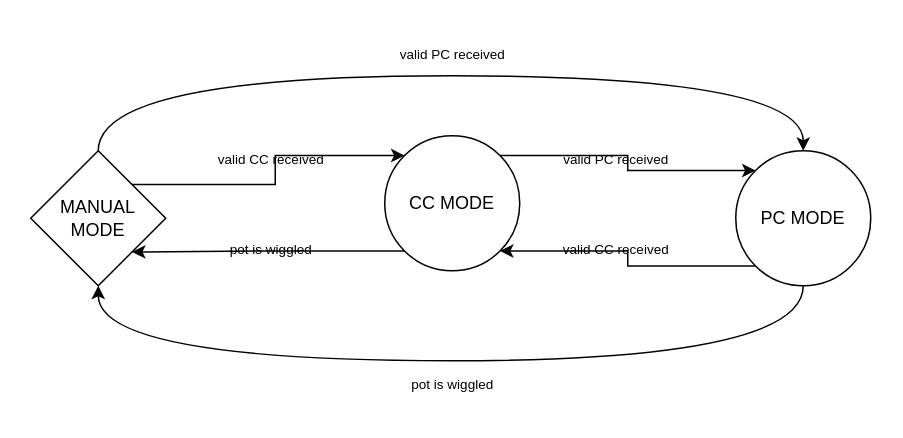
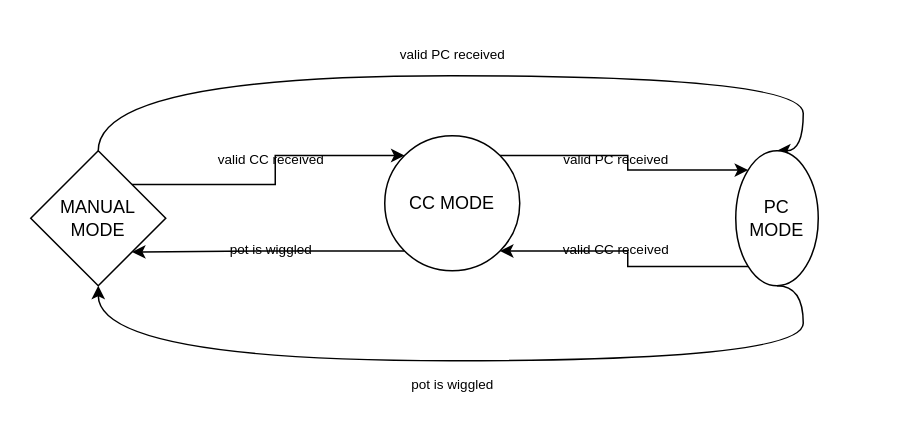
  <mxCell id="0" />
  <mxCell id="1" parent="0" />
  <mxCell id="2" style="edgeStyle=orthogonalEdgeStyle;rounded=0;orthogonalLoop=1;jettySize=auto;html=1;exitX=1;exitY=0;exitDx=0;exitDy=0;entryX=0;entryY=0;entryDx=0;entryDy=0;" edge="1" parent="1" source="4" target="7"><mxGeometry relative="1" as="geometry" /></mxCell>
  <mxCell id="3" style="edgeStyle=orthogonalEdgeStyle;rounded=0;orthogonalLoop=1;jettySize=auto;html=1;exitX=0.5;exitY=0;exitDx=0;exitDy=0;entryX=0.5;entryY=0;entryDx=0;entryDy=0;curved=1;" edge="1" parent="1" source="4" target="10"><mxGeometry relative="1" as="geometry"><Array as="points"><mxPoint x="65" y="50" /><mxPoint x="535" y="50" /></Array></mxGeometry></mxCell>
  <mxCell id="4" value="MANUAL MODE" style="rhombus;whiteSpace=wrap;html=1;aspect=fixed;" vertex="1" parent="1"><mxGeometry x="20" y="100" width="90" height="90" as="geometry" /></mxCell>
  <mxCell id="5" style="edgeStyle=orthogonalEdgeStyle;rounded=0;orthogonalLoop=1;jettySize=auto;html=1;exitX=0;exitY=1;exitDx=0;exitDy=0;entryX=1;entryY=1;entryDx=0;entryDy=0;" edge="1" parent="1" source="7" target="4"><mxGeometry relative="1" as="geometry" /></mxCell>
  <mxCell id="6" style="edgeStyle=orthogonalEdgeStyle;rounded=0;orthogonalLoop=1;jettySize=auto;html=1;exitX=1;exitY=0;exitDx=0;exitDy=0;entryX=0;entryY=0;entryDx=0;entryDy=0;" edge="1" parent="1" source="7" target="10"><mxGeometry relative="1" as="geometry" /></mxCell>
  <mxCell id="7" value="CC MODE" style="ellipse;whiteSpace=wrap;html=1;aspect=fixed;" vertex="1" parent="1"><mxGeometry x="256" y="90" width="90" height="90" as="geometry" /></mxCell>
  <mxCell id="8" style="edgeStyle=orthogonalEdgeStyle;rounded=0;orthogonalLoop=1;jettySize=auto;html=1;exitX=0;exitY=1;exitDx=0;exitDy=0;entryX=1;entryY=1;entryDx=0;entryDy=0;" edge="1" parent="1" source="10" target="7"><mxGeometry relative="1" as="geometry" /></mxCell>
  <mxCell id="9" style="edgeStyle=orthogonalEdgeStyle;rounded=0;orthogonalLoop=1;jettySize=auto;html=1;exitX=0.5;exitY=1;exitDx=0;exitDy=0;entryX=0.5;entryY=1;entryDx=0;entryDy=0;curved=1;" edge="1" parent="1" source="10" target="4"><mxGeometry relative="1" as="geometry"><Array as="points"><mxPoint x="535" y="240" /><mxPoint x="65" y="240" /></Array></mxGeometry></mxCell>
- <mxCell id="10" value="PC MODE" style="ellipse;whiteSpace=wrap;html=1;aspect=fixed;" vertex="1" parent="1"><mxGeometry x="490" y="100" width="90" height="90" as="geometry" /></mxCell>
+ <mxCell id="10" value="PC MODE" style="ellipse;whiteSpace=wrap;html=1;aspect=fixed;" vertex="1" parent="1"><mxGeometry x="490" y="100" width="55" height="90" as="geometry" /></mxCell>
  <mxCell id="11" value="&lt;span style=&quot;font-size: 9px;&quot;&gt;valid PC received&lt;/span&gt;" style="text;html=1;align=center;verticalAlign=middle;resizable=0;points=[];autosize=1;strokeColor=none;fillColor=none;" vertex="1" parent="1"><mxGeometry x="256" y="20" width="90" height="30" as="geometry" /></mxCell>
  <mxCell id="12" value="&lt;span style=&quot;font-size: 9px;&quot;&gt;pot is wiggled&lt;/span&gt;" style="text;html=1;align=center;verticalAlign=middle;resizable=0;points=[];autosize=1;strokeColor=none;fillColor=none;" vertex="1" parent="1"><mxGeometry x="261" y="240" width="80" height="30" as="geometry" /></mxCell>
  <mxCell id="13" value="&lt;span style=&quot;font-size: 9px;&quot;&gt;valid CC received&lt;/span&gt;" style="text;html=1;align=center;verticalAlign=middle;resizable=0;points=[];autosize=1;strokeColor=none;fillColor=none;" vertex="1" parent="1"><mxGeometry x="135" y="90" width="90" height="30" as="geometry" /></mxCell>
  <mxCell id="14" value="&lt;span style=&quot;font-size: 9px;&quot;&gt;pot is wiggled&lt;/span&gt;" style="text;html=1;align=center;verticalAlign=middle;resizable=0;points=[];autosize=1;strokeColor=none;fillColor=none;" vertex="1" parent="1"><mxGeometry x="140" y="150" width="80" height="30" as="geometry" /></mxCell>
  <mxCell id="15" value="&lt;span style=&quot;font-size: 9px;&quot;&gt;valid PC received&lt;/span&gt;" style="text;html=1;align=center;verticalAlign=middle;resizable=0;points=[];autosize=1;strokeColor=none;fillColor=none;" vertex="1" parent="1"><mxGeometry x="365" y="90" width="90" height="30" as="geometry" /></mxCell>
  <mxCell id="16" value="&lt;span style=&quot;font-size: 9px;&quot;&gt;valid CC received&lt;/span&gt;" style="text;html=1;align=center;verticalAlign=middle;resizable=0;points=[];autosize=1;strokeColor=none;fillColor=none;" vertex="1" parent="1"><mxGeometry x="365" y="150" width="90" height="30" as="geometry" /></mxCell>
